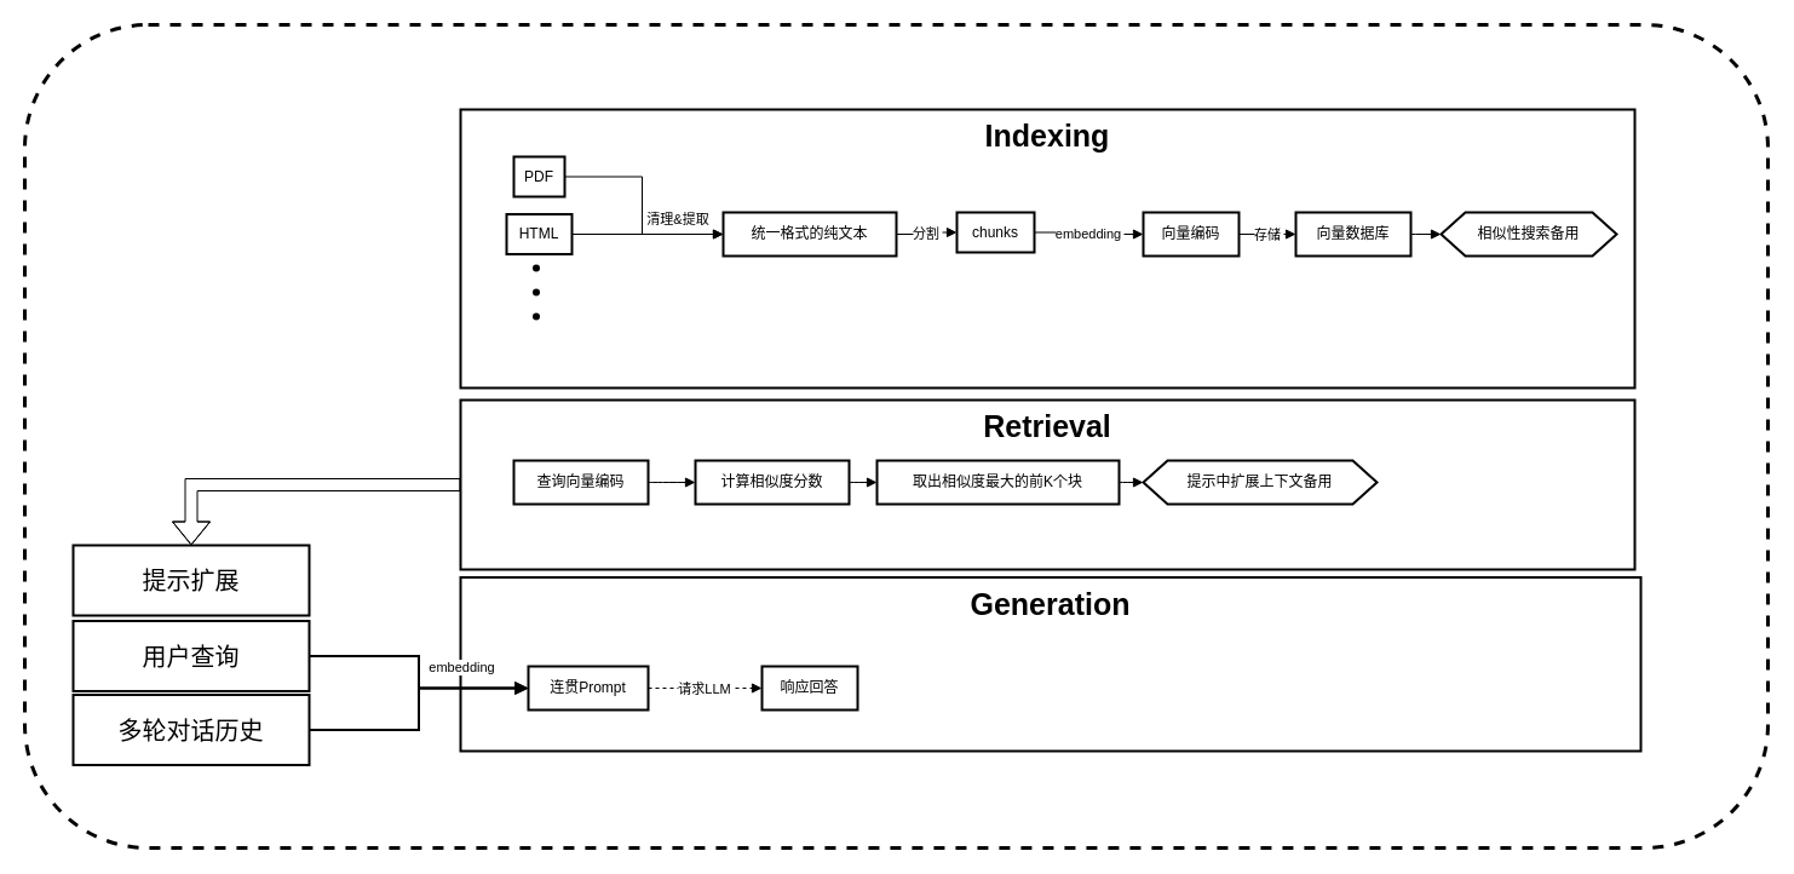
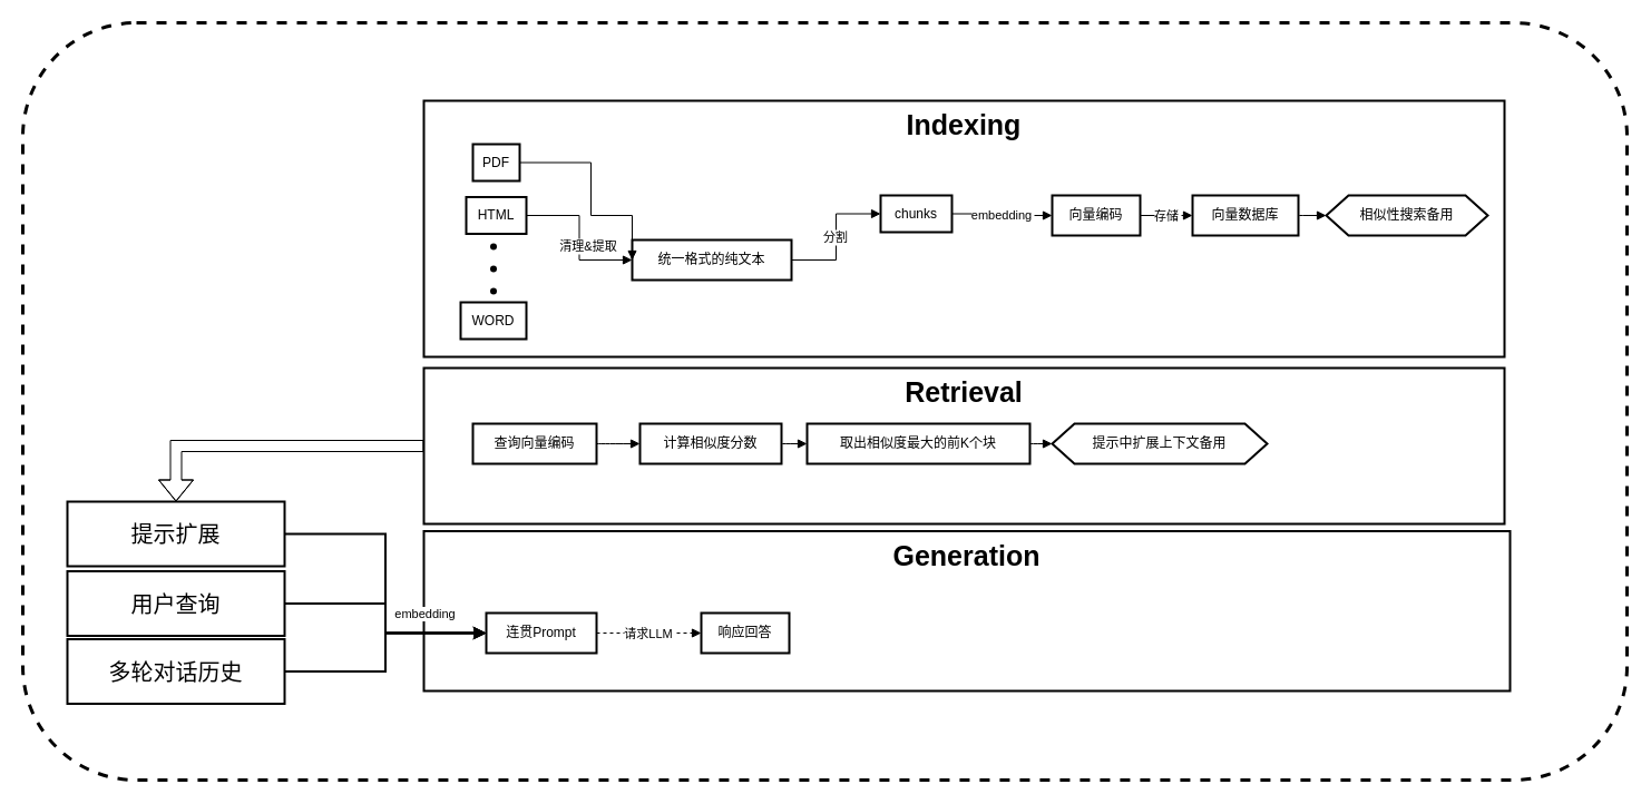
  <mxCell id="0" />
  <mxCell id="1" parent="0" />
  <mxCell id="2" value="" style="rounded=1;whiteSpace=wrap;html=1;fillColor=none;strokeWidth=3;dashed=1;" parent="1" vertex="1"><mxGeometry x="20" y="20" width="1440" height="680" as="geometry" /></mxCell>
  <mxCell id="3" value="Retrieval" style="whiteSpace=wrap;strokeWidth=2;verticalAlign=top;fontSize=25;fontStyle=1" parent="1" vertex="1"><mxGeometry x="380" y="330" width="970" height="140" as="geometry" /></mxCell>
  <mxCell id="4" value="Generation" style="whiteSpace=wrap;strokeWidth=2;verticalAlign=top;fontSize=25;fontStyle=1" parent="1" vertex="1"><mxGeometry x="380" y="476.5" width="975" height="143.5" as="geometry" /></mxCell>
  <mxCell id="5" value="连贯Prompt" style="whiteSpace=wrap;strokeWidth=2;" parent="1" vertex="1"><mxGeometry x="436" y="550" width="99" height="36" as="geometry" /></mxCell>
  <mxCell id="6" value="响应回答" style="whiteSpace=wrap;strokeWidth=2;" parent="1" vertex="1"><mxGeometry x="629" y="550" width="79" height="36" as="geometry" /></mxCell>
  <mxCell id="7" value="查询向量编码" style="whiteSpace=wrap;strokeWidth=2;" parent="1" vertex="1"><mxGeometry x="424" y="380" width="111" height="36" as="geometry" /></mxCell>
  <mxCell id="8" value="计算相似度分数" style="whiteSpace=wrap;strokeWidth=2;" parent="1" vertex="1"><mxGeometry x="574" y="380" width="127" height="36" as="geometry" /></mxCell>
  <mxCell id="9" value="取出相似度最大的前K个块" style="whiteSpace=wrap;strokeWidth=2;" parent="1" vertex="1"><mxGeometry x="724" y="380" width="200" height="36" as="geometry" /></mxCell>
  <mxCell id="10" value="提示中扩展上下文备用" style="shape=hexagon;perimeter=hexagonPerimeter2;fixedSize=1;strokeWidth=2;whiteSpace=wrap;" parent="1" vertex="1"><mxGeometry x="944" y="380" width="193" height="36" as="geometry" /></mxCell>
  <mxCell id="11" value="" style="curved=1;startArrow=none;endArrow=block;exitX=1;exitY=0.5;entryX=0;entryY=0.5;rounded=0;exitDx=0;exitDy=0;entryDx=0;entryDy=0;" parent="1" source="7" target="8" edge="1"><mxGeometry relative="1" as="geometry"><Array as="points" /></mxGeometry></mxCell>
  <mxCell id="12" value="" style="curved=1;startArrow=none;endArrow=block;exitX=1;exitY=0.5;entryX=0;entryY=0.5;rounded=0;exitDx=0;exitDy=0;entryDx=0;entryDy=0;" parent="1" source="8" target="9" edge="1"><mxGeometry relative="1" as="geometry"><Array as="points" /></mxGeometry></mxCell>
  <mxCell id="13" value="" style="curved=1;startArrow=none;endArrow=block;exitX=1;exitY=0.5;entryX=0;entryY=0.5;rounded=0;exitDx=0;exitDy=0;entryDx=0;entryDy=0;" parent="1" source="9" target="10" edge="1"><mxGeometry relative="1" as="geometry"><Array as="points" /></mxGeometry></mxCell>
  <mxCell id="14" value="" style="startArrow=none;endArrow=block;exitX=1;exitY=0.5;rounded=0;edgeStyle=orthogonalEdgeStyle;exitDx=0;exitDy=0;entryX=0;entryY=0.5;entryDx=0;entryDy=0;strokeWidth=2;" parent="1" source="41" target="5" edge="1"><mxGeometry relative="1" as="geometry" /></mxCell>
  <mxCell id="15" value="请求LLM" style="startArrow=none;endArrow=block;exitX=1;exitY=0.5;entryX=0;entryY=0.5;rounded=0;entryDx=0;entryDy=0;exitDx=0;exitDy=0;dashed=1;" parent="1" source="5" target="6" edge="1"><mxGeometry relative="1" as="geometry" /></mxCell>
  <mxCell id="16" value="" style="startArrow=none;endArrow=block;rounded=0;exitX=1;exitY=0.5;exitDx=0;exitDy=0;entryX=0;entryY=0.5;entryDx=0;entryDy=0;edgeStyle=orthogonalEdgeStyle;strokeWidth=2;" parent="1" source="40" target="5" edge="1"><mxGeometry relative="1" as="geometry" /></mxCell>
  <mxCell id="17" value="embedding" style="edgeLabel;html=1;align=center;verticalAlign=middle;resizable=0;points=[];labelBackgroundColor=default;" parent="16" vertex="1" connectable="0"><mxGeometry x="0.034" y="-5" relative="1" as="geometry"><mxPoint x="40" y="-8" as="offset" /></mxGeometry></mxCell>
  <mxCell id="18" value="" style="shape=flexArrow;endArrow=classic;html=1;rounded=0;entryX=0.5;entryY=0;entryDx=0;entryDy=0;exitX=0;exitY=0.5;exitDx=0;exitDy=0;edgeStyle=orthogonalEdgeStyle;" parent="1" source="3" target="42" edge="1"><mxGeometry width="50" height="50" relative="1" as="geometry"><mxPoint x="240" y="480" as="sourcePoint" /><mxPoint x="290" y="430" as="targetPoint" /></mxGeometry></mxCell>
+ <mxCell id="19" value="" style="endArrow=classic;html=1;rounded=0;exitX=1;exitY=0.5;exitDx=0;exitDy=0;edgeStyle=orthogonalEdgeStyle;entryX=0;entryY=0.5;entryDx=0;entryDy=0;strokeWidth=2;" parent="1" source="42" target="5" edge="1"><mxGeometry width="50" height="50" relative="1" as="geometry"><mxPoint x="240" y="480" as="sourcePoint" /><mxPoint x="430" y="570" as="targetPoint" /></mxGeometry></mxCell>
  <mxCell id="20" value="" style="group" parent="1" vertex="1" connectable="0"><mxGeometry x="380" y="90" width="970" height="230" as="geometry" /></mxCell>
  <mxCell id="21" value="Indexing" style="whiteSpace=wrap;strokeWidth=2;verticalAlign=top;container=0;fontSize=25;fontStyle=1" parent="20" vertex="1"><mxGeometry width="970" height="230" as="geometry" /></mxCell>
- <mxCell id="22" value="统一格式的纯文本" style="whiteSpace=wrap;strokeWidth=2;" parent="20" vertex="1"><mxGeometry x="217" y="85" width="143" height="36" as="geometry" /></mxCell>
+ <mxCell id="22" value="统一格式的纯文本" style="whiteSpace=wrap;strokeWidth=2;" parent="20" vertex="1"><mxGeometry x="187" y="125" width="143" height="36" as="geometry" /></mxCell>
  <mxCell id="23" value="PDF" style="whiteSpace=wrap;strokeWidth=2;" parent="20" vertex="1"><mxGeometry x="44" y="39" width="42" height="33" as="geometry" /></mxCell>
  <mxCell id="24" value="HTML" style="whiteSpace=wrap;strokeWidth=2;" parent="20" vertex="1"><mxGeometry x="38" y="86.5" width="54" height="33" as="geometry" /></mxCell>
+ <mxCell id="25" value="WORD" style="whiteSpace=wrap;strokeWidth=2;" parent="20" vertex="1"><mxGeometry x="33" y="181" width="59" height="33" as="geometry" /></mxCell>
  <mxCell id="26" value="chunks" style="whiteSpace=wrap;strokeWidth=2;" parent="20" vertex="1"><mxGeometry x="410" y="85" width="64" height="33" as="geometry" /></mxCell>
  <mxCell id="27" value="向量编码" style="whiteSpace=wrap;strokeWidth=2;" parent="20" vertex="1"><mxGeometry x="564" y="85" width="79" height="36" as="geometry" /></mxCell>
  <mxCell id="28" value="向量数据库" style="whiteSpace=wrap;strokeWidth=2;" parent="20" vertex="1"><mxGeometry x="690" y="85" width="95" height="36" as="geometry" /></mxCell>
  <mxCell id="29" value="相似性搜索备用" style="shape=hexagon;perimeter=hexagonPerimeter2;fixedSize=1;strokeWidth=2;whiteSpace=wrap;" parent="20" vertex="1"><mxGeometry x="810" y="85" width="145" height="36" as="geometry" /></mxCell>
  <mxCell id="30" value="" style="startArrow=none;endArrow=block;exitX=1;exitY=0.5;entryX=0;entryY=0.5;rounded=0;entryDx=0;entryDy=0;exitDx=0;exitDy=0;edgeStyle=orthogonalEdgeStyle;" parent="20" source="23" target="22" edge="1"><mxGeometry relative="1" as="geometry"><Array as="points"><mxPoint x="150" y="56" /><mxPoint x="150" y="103" /></Array></mxGeometry></mxCell>
  <mxCell id="31" value="清理&amp;提取" style="startArrow=none;endArrow=block;exitX=1;exitY=0.5;entryX=0;entryY=0.5;rounded=0;entryDx=0;entryDy=0;exitDx=0;exitDy=0;edgeStyle=orthogonalEdgeStyle;" parent="20" source="24" target="22" edge="1"><mxGeometry x="0.415" y="13" relative="1" as="geometry"><mxPoint as="offset" /></mxGeometry></mxCell>
  <mxCell id="32" value="分割" style="startArrow=none;endArrow=block;exitX=1;exitY=0.5;entryX=0;entryY=0.5;rounded=0;exitDx=0;exitDy=0;entryDx=0;entryDy=0;edgeStyle=orthogonalEdgeStyle;" parent="20" source="22" target="26" edge="1"><mxGeometry relative="1" as="geometry" /></mxCell>
  <mxCell id="33" value="embedding" style="startArrow=none;endArrow=block;exitX=1;exitY=0.5;entryX=0;entryY=0.5;rounded=0;exitDx=0;exitDy=0;entryDx=0;entryDy=0;edgeStyle=orthogonalEdgeStyle;" parent="20" source="26" target="27" edge="1"><mxGeometry x="-0.0" relative="1" as="geometry"><mxPoint as="offset" /></mxGeometry></mxCell>
  <mxCell id="34" value="存储" style="startArrow=none;endArrow=block;exitX=1;exitY=0.5;entryX=0;entryY=0.5;rounded=0;exitDx=0;exitDy=0;entryDx=0;entryDy=0;edgeStyle=orthogonalEdgeStyle;" parent="20" source="27" target="28" edge="1"><mxGeometry relative="1" as="geometry" /></mxCell>
  <mxCell id="35" value="" style="curved=1;startArrow=none;endArrow=block;exitX=1;exitY=0.5;entryX=0;entryY=0.5;rounded=0;exitDx=0;exitDy=0;entryDx=0;entryDy=0;" parent="20" source="28" target="29" edge="1"><mxGeometry relative="1" as="geometry"><Array as="points" /></mxGeometry></mxCell>
  <mxCell id="36" value="" style="shape=waypoint;sketch=0;fillStyle=solid;size=6;pointerEvents=1;points=[];fillColor=none;resizable=0;rotatable=0;perimeter=centerPerimeter;snapToPoint=1;" parent="20" vertex="1"><mxGeometry x="52.5" y="121" width="20" height="20" as="geometry" /></mxCell>
  <mxCell id="37" value="" style="shape=waypoint;sketch=0;fillStyle=solid;size=6;pointerEvents=1;points=[];fillColor=none;resizable=0;rotatable=0;perimeter=centerPerimeter;snapToPoint=1;" parent="20" vertex="1"><mxGeometry x="52.5" y="141" width="20" height="20" as="geometry" /></mxCell>
  <mxCell id="38" value="" style="shape=waypoint;sketch=0;fillStyle=solid;size=6;pointerEvents=1;points=[];fillColor=none;resizable=0;rotatable=0;perimeter=centerPerimeter;snapToPoint=1;" parent="20" vertex="1"><mxGeometry x="52.5" y="161" width="20" height="20" as="geometry" /></mxCell>
  <mxCell id="39" value="" style="group" parent="1" vertex="1" connectable="0"><mxGeometry x="60" y="450" width="195" height="181.5" as="geometry" /></mxCell>
  <mxCell id="40" value="用户查询" style="whiteSpace=wrap;strokeWidth=2;fontSize=20;" parent="39" vertex="1"><mxGeometry y="62.5" width="195" height="58" as="geometry" /></mxCell>
  <mxCell id="41" value="多轮对话历史" style="whiteSpace=wrap;strokeWidth=2;fontSize=20;" parent="39" vertex="1"><mxGeometry y="123.5" width="195" height="58" as="geometry" /></mxCell>
  <mxCell id="42" value="提示扩展" style="whiteSpace=wrap;strokeWidth=2;fontSize=20;" parent="39" vertex="1"><mxGeometry width="195" height="58" as="geometry" /></mxCell>
